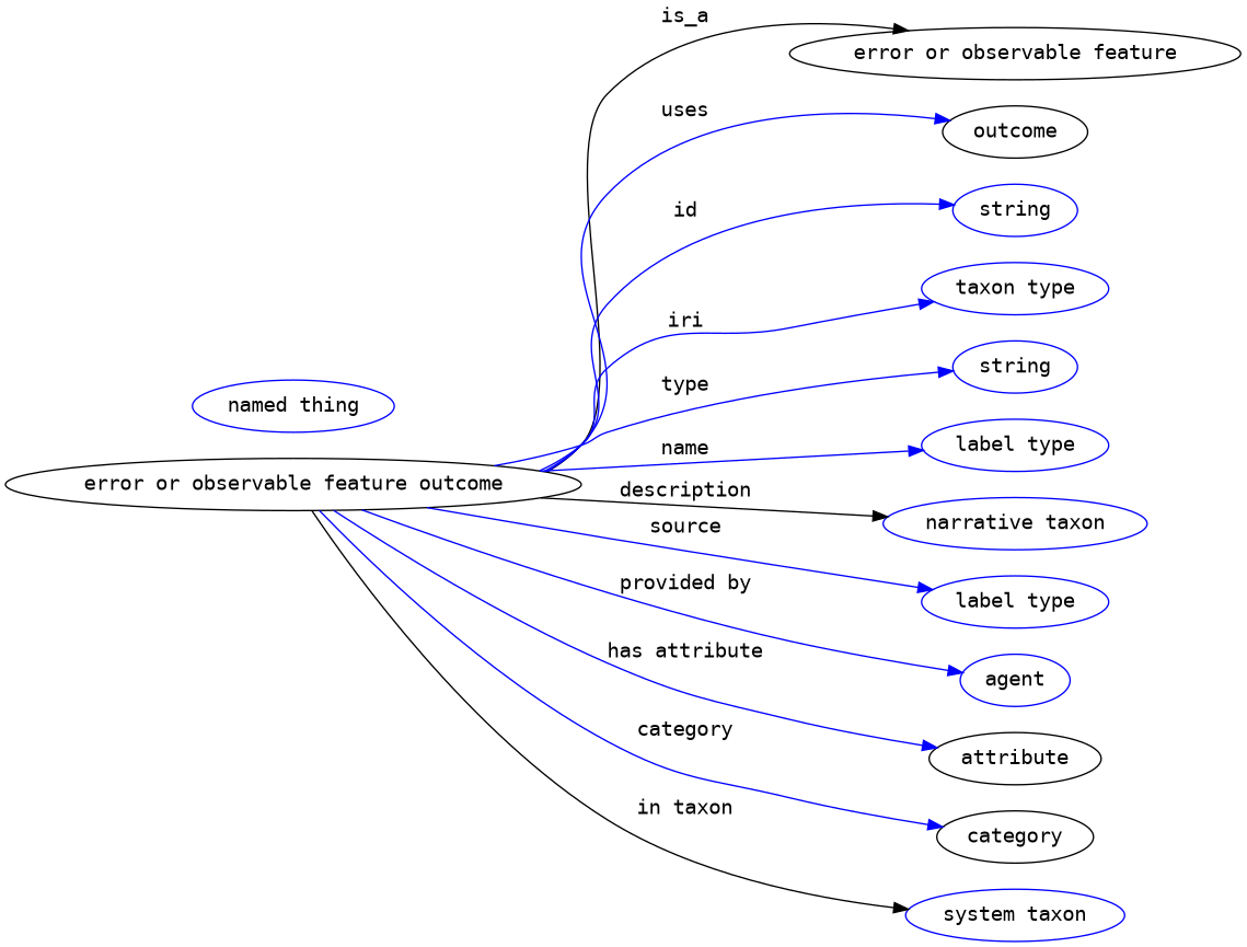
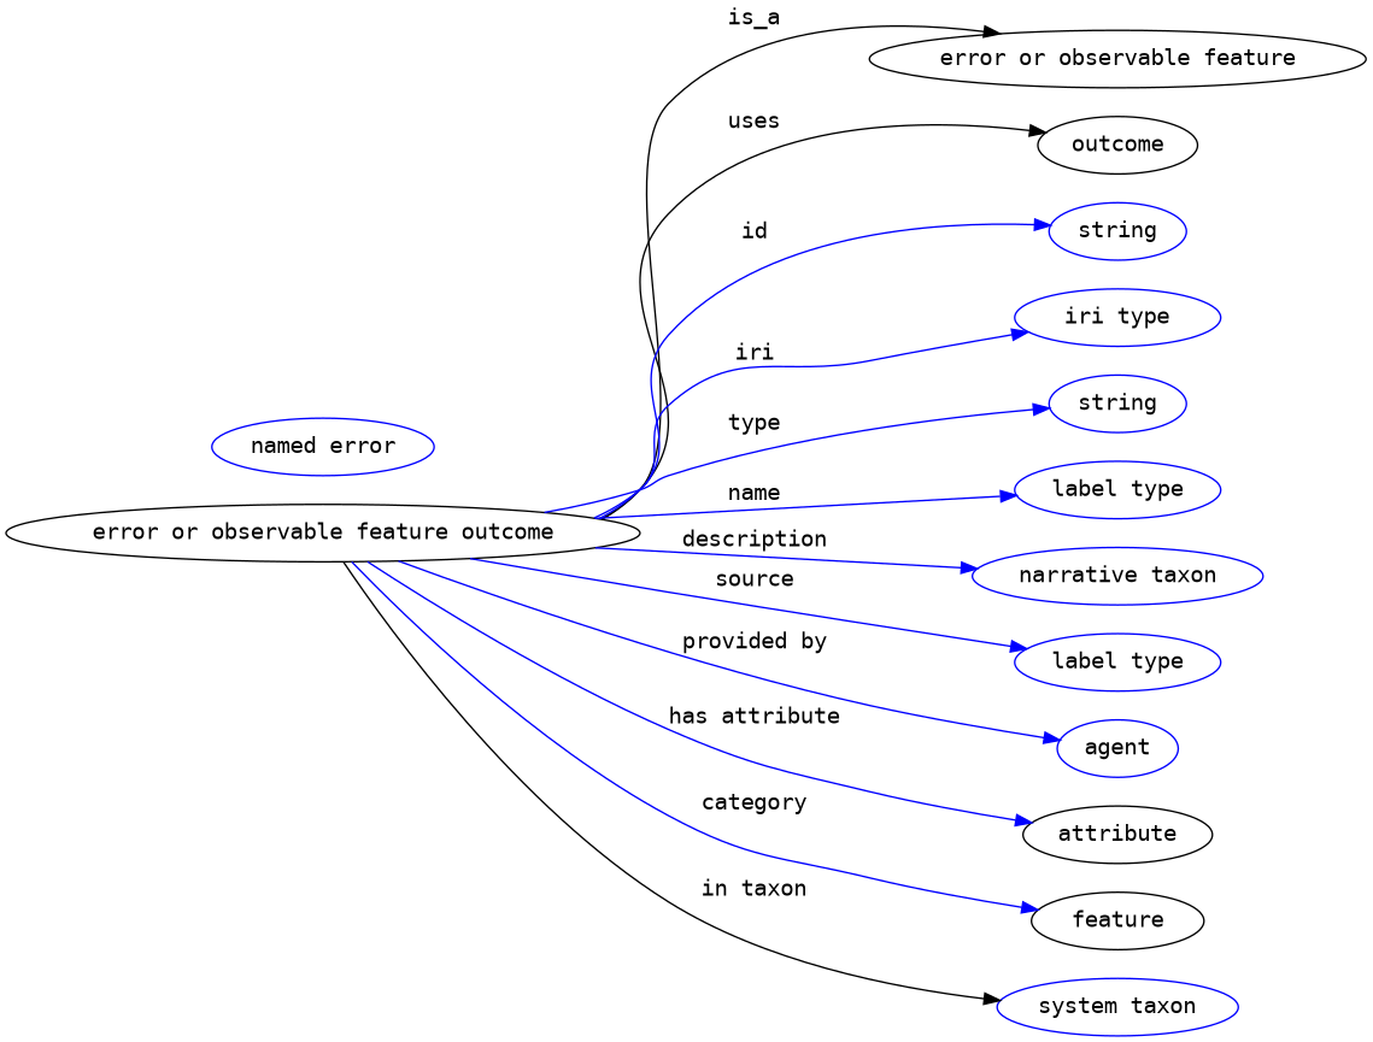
  digraph {
    fontname="DejaVu Sans Mono"
    rankdir=LR
    node [fontname="DejaVu Sans Mono" color=blue]
    edge [fontname="DejaVu Sans Mono" color=blue style=solid]
    n1 [height=0.5 label="error or observable feature outcome" width=5.0009 color=""]
    "error or observable feature" [height=0.5 width=3.8274 color=""]
    outcome [height=0.5 width=1.3902 color=""]
    n4 [height=0.5 label=string width=1.0652]
-   n5 [height=0.5 label="taxon type" width=1.2277]
+   n5 [height=0.5 label="iri type" width=1.2277]
    n6 [height=0.5 label=string width=1.0652]
    n7 [height=0.5 label="label type" width=1.5707]
    n8 [height=0.5 label="narrative taxon" width=2.0943]
    n9 [height=0.5 label="label type" width=1.5707]
    n10 [height=0.5 label=agent width=1.0291]
    n11 [color=black height=0.5 label=attribute width=1.4443]
-   category [height=0.5 width=1.4263 color=""]
+   category [height=0.5 width=1.4263 label=feature color=""]
    n13 [height=0.5 label="system taxon" width=2.022]
-   n14 [height=0.5 label="named thing" width=1.9318]
+   n14 [height=0.5 label="named error" width=1.9318]
    n1 -> "error or observable feature" [label=is_a color="" style=""]
-   n1 -> outcome [label=uses style=""]
+   n1 -> outcome [label=uses color="" style=""]
    n1 -> n4 [label=id]
    n1 -> n5 [label=iri]
    n1 -> n6 [label=type]
    n1 -> n7 [label=name]
-   n1 -> n8 [color=black label=description]
+   n1 -> n8 [label=description]
    n1 -> n9 [label=source]
    n1 -> n10 [label="provided by"]
    n1 -> n11 [label="has attribute"]
    n1 -> category [label=category]
    n1 -> n13 [color=black label="in taxon"]
  }
